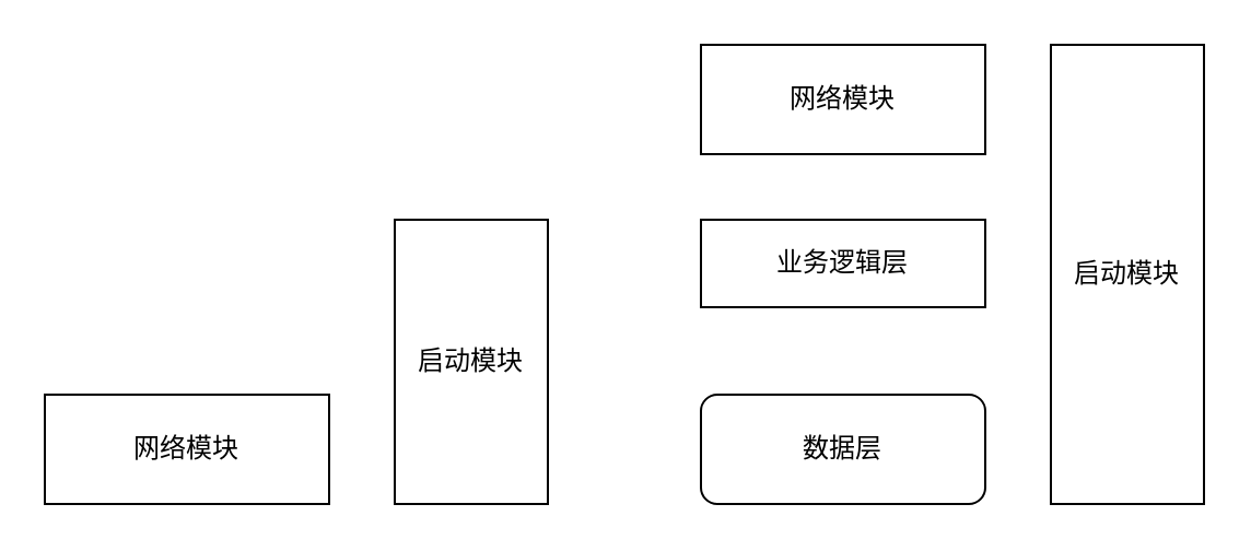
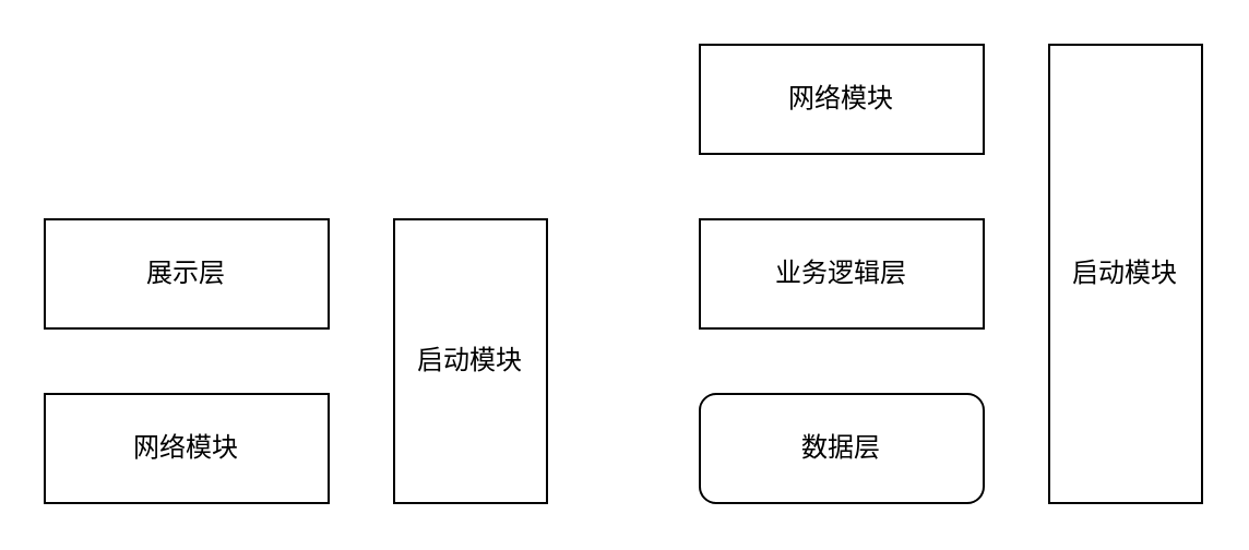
  <mxCell id="0" />
  <mxCell id="1" parent="0" />
+ <mxCell id="2" value="展示层" style="rounded=0;whiteSpace=wrap;html=1;" vertex="1" parent="1"><mxGeometry x="20" y="100" width="130" height="50" as="geometry" /></mxCell>
  <mxCell id="3" value="启动模块" style="rounded=0;whiteSpace=wrap;html=1;" vertex="1" parent="1"><mxGeometry x="180" y="100" width="70" height="130" as="geometry" /></mxCell>
  <mxCell id="4" value="网络模块" style="rounded=0;whiteSpace=wrap;html=1;" vertex="1" parent="1"><mxGeometry x="20" y="180" width="130" height="50" as="geometry" /></mxCell>
- <mxCell id="5" value="业务逻辑层" style="rounded=0;whiteSpace=wrap;html=1;" vertex="1" parent="1"><mxGeometry x="320" y="100" width="130" height="40" as="geometry" /></mxCell>
+ <mxCell id="5" value="业务逻辑层" style="rounded=0;whiteSpace=wrap;html=1;" vertex="1" parent="1"><mxGeometry x="320" y="100" width="130" height="50" as="geometry" /></mxCell>
  <mxCell id="6" value="启动模块" style="rounded=0;whiteSpace=wrap;html=1;" vertex="1" parent="1"><mxGeometry x="480" y="20" width="70" height="210" as="geometry" /></mxCell>
  <mxCell id="7" value="网络模块" style="rounded=0;whiteSpace=wrap;html=1;" vertex="1" parent="1"><mxGeometry x="320" y="20" width="130" height="50" as="geometry" /></mxCell>
  <mxCell id="8" value="数据层" style="whiteSpace=wrap;html=1;rounded=1;" vertex="1" parent="1"><mxGeometry x="320" y="180" width="130" height="50" as="geometry" /></mxCell>
